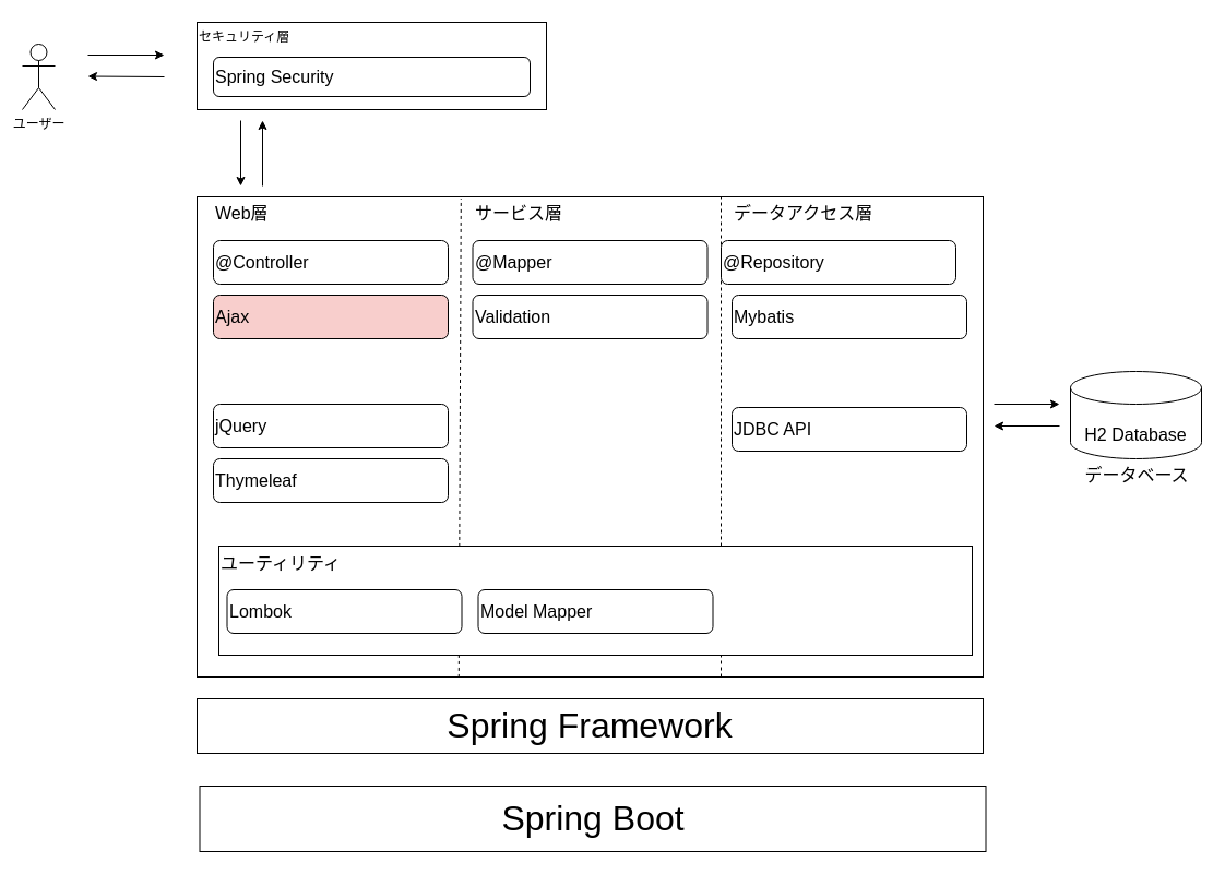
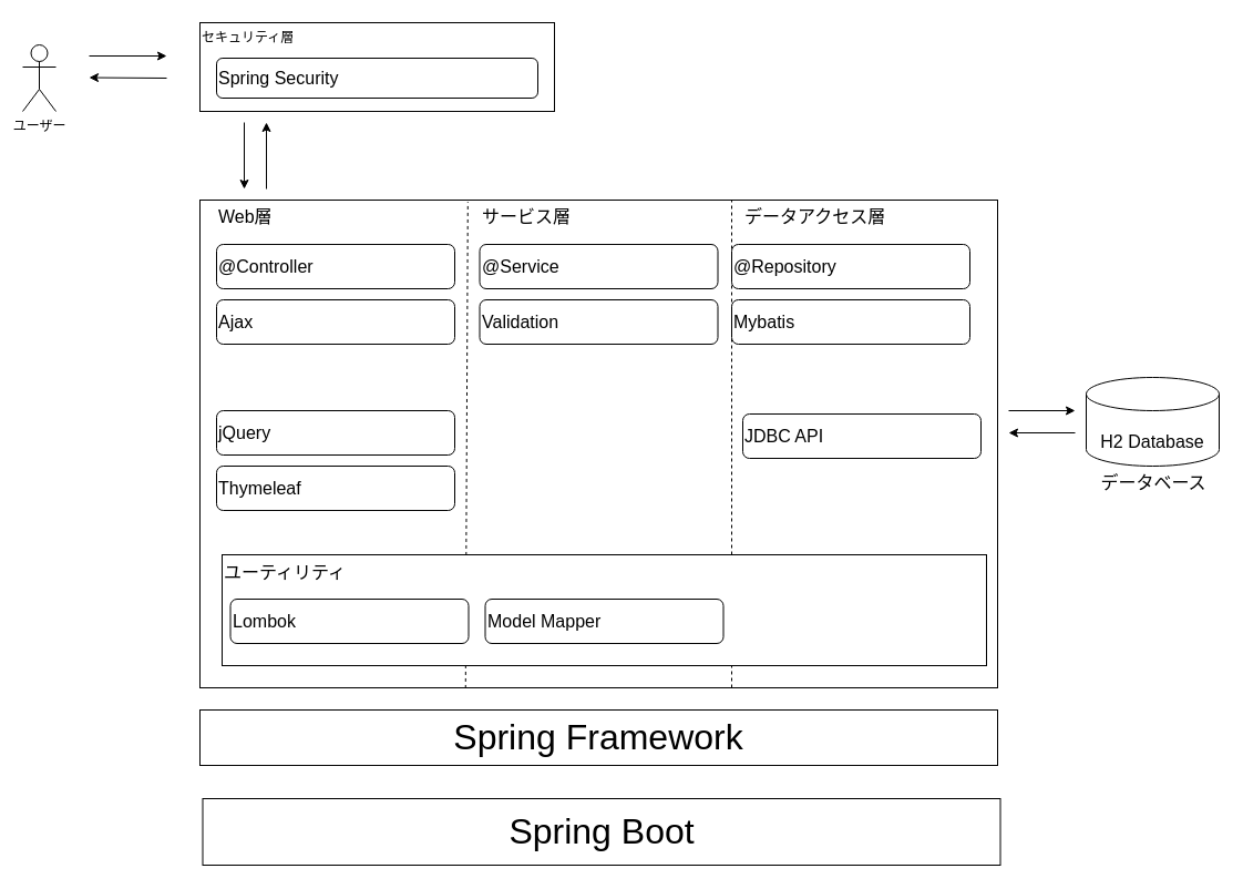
  <mxCell id="0" />
  <mxCell id="1" parent="0" />
  <mxCell id="2" value="セキュリティ層" style="rounded=0;whiteSpace=wrap;html=1;align=left;verticalAlign=top;" vertex="1" parent="1"><mxGeometry x="180" y="20" width="320" height="80" as="geometry" /></mxCell>
  <mxCell id="3" value="ユーザー" style="shape=umlActor;verticalLabelPosition=bottom;verticalAlign=top;html=1;outlineConnect=0;" vertex="1" parent="1"><mxGeometry x="20" y="40" width="30" height="60" as="geometry" /></mxCell>
  <mxCell id="4" value="" style="endArrow=classic;html=1;" edge="1" parent="1"><mxGeometry width="50" height="50" relative="1" as="geometry"><mxPoint x="80" y="50" as="sourcePoint" /><mxPoint x="150" y="50" as="targetPoint" /></mxGeometry></mxCell>
  <mxCell id="5" value="" style="endArrow=classic;html=1;" edge="1" parent="1"><mxGeometry width="50" height="50" relative="1" as="geometry"><mxPoint x="150" y="70" as="sourcePoint" /><mxPoint x="80" y="69.5" as="targetPoint" /></mxGeometry></mxCell>
  <mxCell id="6" value="&lt;font style=&quot;font-size: 16px;&quot;&gt;Spring Security&lt;/font&gt;" style="rounded=1;whiteSpace=wrap;html=1;align=left;" vertex="1" parent="1"><mxGeometry x="195" y="52" width="290" height="36" as="geometry" /></mxCell>
  <mxCell id="7" value="" style="rounded=0;whiteSpace=wrap;html=1;fontSize=32;" vertex="1" parent="1"><mxGeometry x="180" y="180" width="720" height="440" as="geometry" /></mxCell>
  <mxCell id="8" value="" style="endArrow=none;dashed=1;html=1;fontSize=16;entryX=0.945;entryY=0.055;entryDx=0;entryDy=0;entryPerimeter=0;exitX=0.333;exitY=1.001;exitDx=0;exitDy=0;exitPerimeter=0;" edge="1" parent="1" source="7" target="11"><mxGeometry width="50" height="50" relative="1" as="geometry"><mxPoint x="460" y="620" as="sourcePoint" /><mxPoint x="460" y="140" as="targetPoint" /></mxGeometry></mxCell>
  <mxCell id="9" value="" style="endArrow=none;dashed=1;html=1;fontSize=16;" edge="1" parent="1"><mxGeometry width="50" height="50" relative="1" as="geometry"><mxPoint x="660" y="620" as="sourcePoint" /><mxPoint x="660" y="180" as="targetPoint" /></mxGeometry></mxCell>
  <mxCell id="10" value="ユーティリティ" style="rounded=0;whiteSpace=wrap;html=1;fontSize=16;align=left;verticalAlign=top;" vertex="1" parent="1"><mxGeometry x="200" y="500" width="690" height="100" as="geometry" /></mxCell>
  <mxCell id="11" value="Web層" style="text;html=1;strokeColor=none;fillColor=none;align=left;verticalAlign=middle;whiteSpace=wrap;rounded=0;fontSize=16;" vertex="1" parent="1"><mxGeometry x="195" y="180" width="240" height="30" as="geometry" /></mxCell>
  <mxCell id="12" value="サービス層" style="text;html=1;strokeColor=none;fillColor=none;align=left;verticalAlign=middle;whiteSpace=wrap;rounded=0;fontSize=16;" vertex="1" parent="1"><mxGeometry x="432.5" y="180" width="145" height="30" as="geometry" /></mxCell>
  <mxCell id="13" value="データアクセス層" style="text;html=1;strokeColor=none;fillColor=none;align=left;verticalAlign=middle;whiteSpace=wrap;rounded=0;fontSize=16;" vertex="1" parent="1"><mxGeometry x="670" y="180" width="150" height="30" as="geometry" /></mxCell>
  <mxCell id="14" value="@Controller" style="rounded=1;whiteSpace=wrap;html=1;fontSize=16;align=left;" vertex="1" parent="1"><mxGeometry x="195" y="220" width="215" height="40" as="geometry" /></mxCell>
- <mxCell id="15" value="@Mapper" style="rounded=1;whiteSpace=wrap;html=1;fontSize=16;align=left;" vertex="1" parent="1"><mxGeometry x="432.5" y="220" width="215" height="40" as="geometry" /></mxCell>
+ <mxCell id="15" value="@Service" style="rounded=1;whiteSpace=wrap;html=1;fontSize=16;align=left;" vertex="1" parent="1"><mxGeometry x="432.5" y="220" width="215" height="40" as="geometry" /></mxCell>
  <mxCell id="16" value="@Repository" style="rounded=1;whiteSpace=wrap;html=1;fontSize=16;align=left;" vertex="1" parent="1"><mxGeometry x="660" y="220" width="215" height="40" as="geometry" /></mxCell>
- <mxCell id="17" value="Ajax" style="rounded=1;whiteSpace=wrap;html=1;fontSize=16;align=left;fillColor=#f8cecc;" vertex="1" parent="1"><mxGeometry x="195" y="270" width="215" height="40" as="geometry" /></mxCell>
+ <mxCell id="17" value="Ajax" style="rounded=1;whiteSpace=wrap;html=1;fontSize=16;align=left;" vertex="1" parent="1"><mxGeometry x="195" y="270" width="215" height="40" as="geometry" /></mxCell>
  <mxCell id="18" value="jQuery" style="rounded=1;whiteSpace=wrap;html=1;fontSize=16;align=left;" vertex="1" parent="1"><mxGeometry x="195" y="370" width="215" height="40" as="geometry" /></mxCell>
  <mxCell id="19" value="Thymeleaf" style="rounded=1;whiteSpace=wrap;html=1;fontSize=16;align=left;" vertex="1" parent="1"><mxGeometry x="195" y="420" width="215" height="40" as="geometry" /></mxCell>
  <mxCell id="20" value="Validation" style="rounded=1;whiteSpace=wrap;html=1;fontSize=16;align=left;" vertex="1" parent="1"><mxGeometry x="432.5" y="270" width="215" height="40" as="geometry" /></mxCell>
- <mxCell id="21" value="Mybatis" style="rounded=1;whiteSpace=wrap;html=1;fontSize=16;align=left;" vertex="1" parent="1"><mxGeometry x="670" y="270" width="215" height="40" as="geometry" /></mxCell>
+ <mxCell id="21" value="Mybatis" style="rounded=1;whiteSpace=wrap;html=1;fontSize=16;align=left;" vertex="1" parent="1"><mxGeometry x="660" y="270" width="215" height="40" as="geometry" /></mxCell>
  <mxCell id="22" value="Lombok" style="rounded=1;whiteSpace=wrap;html=1;fontSize=16;align=left;" vertex="1" parent="1"><mxGeometry x="207.5" y="540" width="215" height="40" as="geometry" /></mxCell>
  <mxCell id="23" value="Model Mapper" style="rounded=1;whiteSpace=wrap;html=1;fontSize=16;align=left;" vertex="1" parent="1"><mxGeometry x="437.5" y="540" width="215" height="40" as="geometry" /></mxCell>
  <mxCell id="24" value="&lt;font style=&quot;font-size: 32px;&quot;&gt;Spring Framework&lt;/font&gt;" style="rounded=0;whiteSpace=wrap;html=1;fontSize=16;" vertex="1" parent="1"><mxGeometry x="180" y="640" width="720" height="50" as="geometry" /></mxCell>
  <mxCell id="25" value="&lt;font style=&quot;font-size: 32px;&quot;&gt;Spring Boot&lt;/font&gt;" style="rounded=0;whiteSpace=wrap;html=1;fontSize=16;" vertex="1" parent="1"><mxGeometry x="182.5" y="720" width="720" height="60" as="geometry" /></mxCell>
  <mxCell id="26" value="&lt;font style=&quot;font-size: 16px;&quot;&gt;H2 Database&lt;/font&gt;" style="shape=cylinder3;whiteSpace=wrap;html=1;boundedLbl=1;backgroundOutline=1;size=15;fontSize=32;" vertex="1" parent="1"><mxGeometry x="980" y="340" width="120" height="80" as="geometry" /></mxCell>
  <mxCell id="27" value="データベース" style="text;html=1;strokeColor=none;fillColor=none;align=center;verticalAlign=middle;whiteSpace=wrap;rounded=0;fontSize=16;" vertex="1" parent="1"><mxGeometry x="991" y="420" width="100" height="30" as="geometry" /></mxCell>
  <mxCell id="28" value="" style="endArrow=classic;html=1;fontSize=16;" edge="1" parent="1"><mxGeometry width="50" height="50" relative="1" as="geometry"><mxPoint x="910" y="370" as="sourcePoint" /><mxPoint x="970" y="370" as="targetPoint" /></mxGeometry></mxCell>
  <mxCell id="29" value="" style="endArrow=classic;html=1;fontSize=16;" edge="1" parent="1"><mxGeometry width="50" height="50" relative="1" as="geometry"><mxPoint x="970" y="390" as="sourcePoint" /><mxPoint x="910" y="390" as="targetPoint" /></mxGeometry></mxCell>
  <mxCell id="30" value="" style="endArrow=classic;html=1;fontSize=16;" edge="1" parent="1"><mxGeometry width="50" height="50" relative="1" as="geometry"><mxPoint x="220" y="110" as="sourcePoint" /><mxPoint x="220" y="170" as="targetPoint" /></mxGeometry></mxCell>
  <mxCell id="31" value="" style="endArrow=classic;html=1;fontSize=16;" edge="1" parent="1"><mxGeometry width="50" height="50" relative="1" as="geometry"><mxPoint x="240" y="170" as="sourcePoint" /><mxPoint x="240" y="110" as="targetPoint" /></mxGeometry></mxCell>
  <mxCell id="32" value="JDBC API" style="rounded=1;whiteSpace=wrap;html=1;fontSize=16;align=left;" vertex="1" parent="1"><mxGeometry x="670" y="373" width="215" height="40" as="geometry" /></mxCell>
